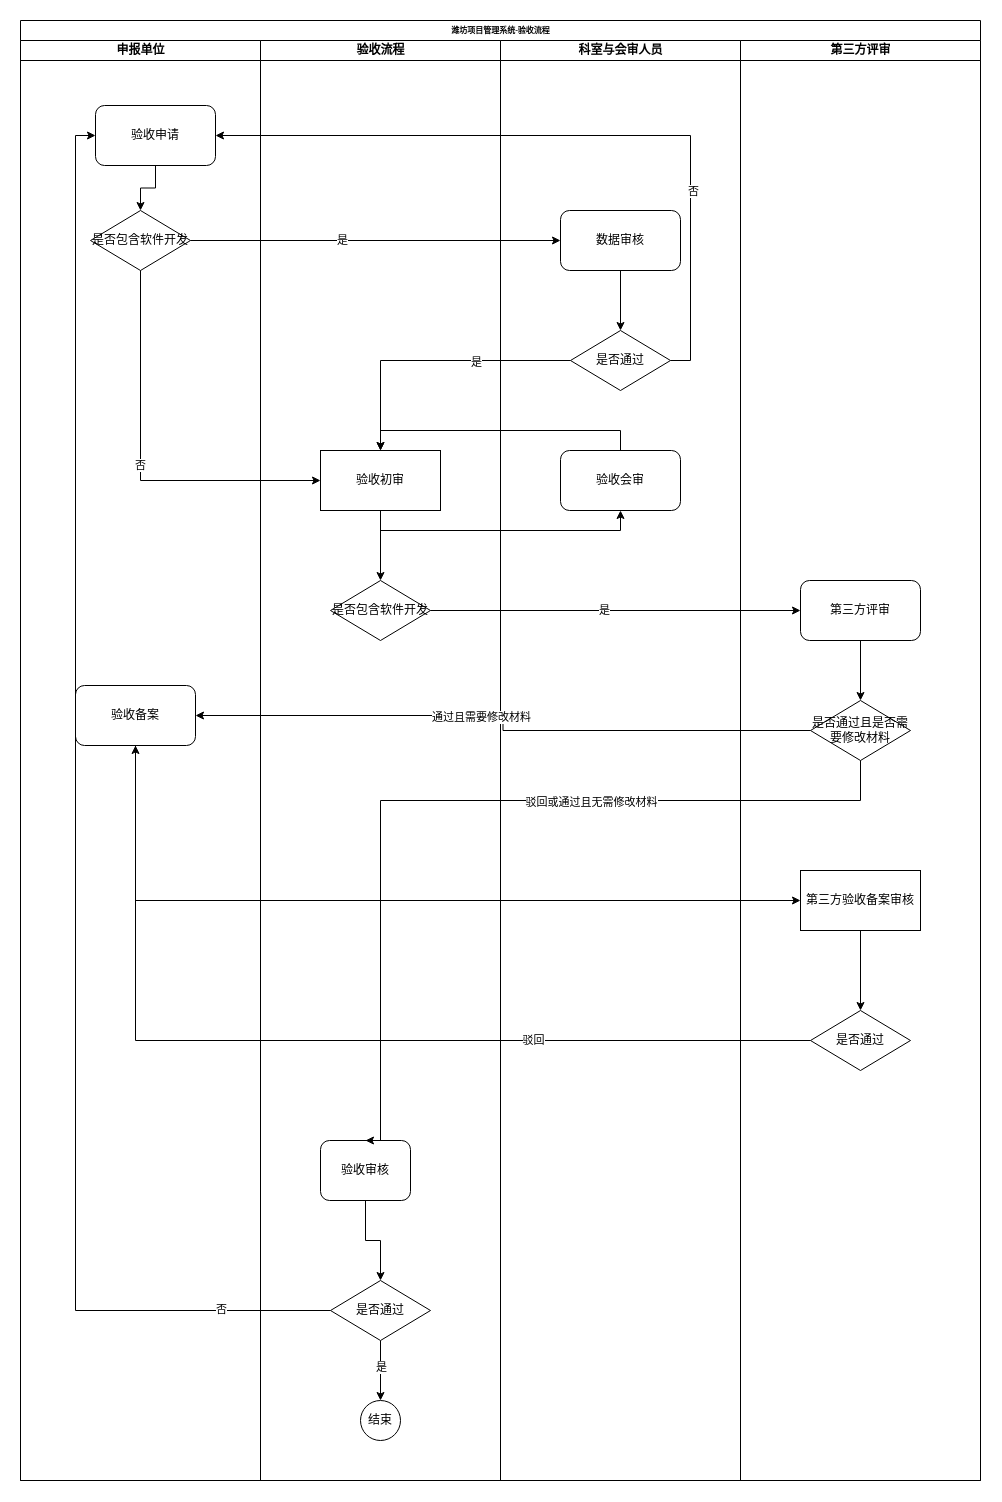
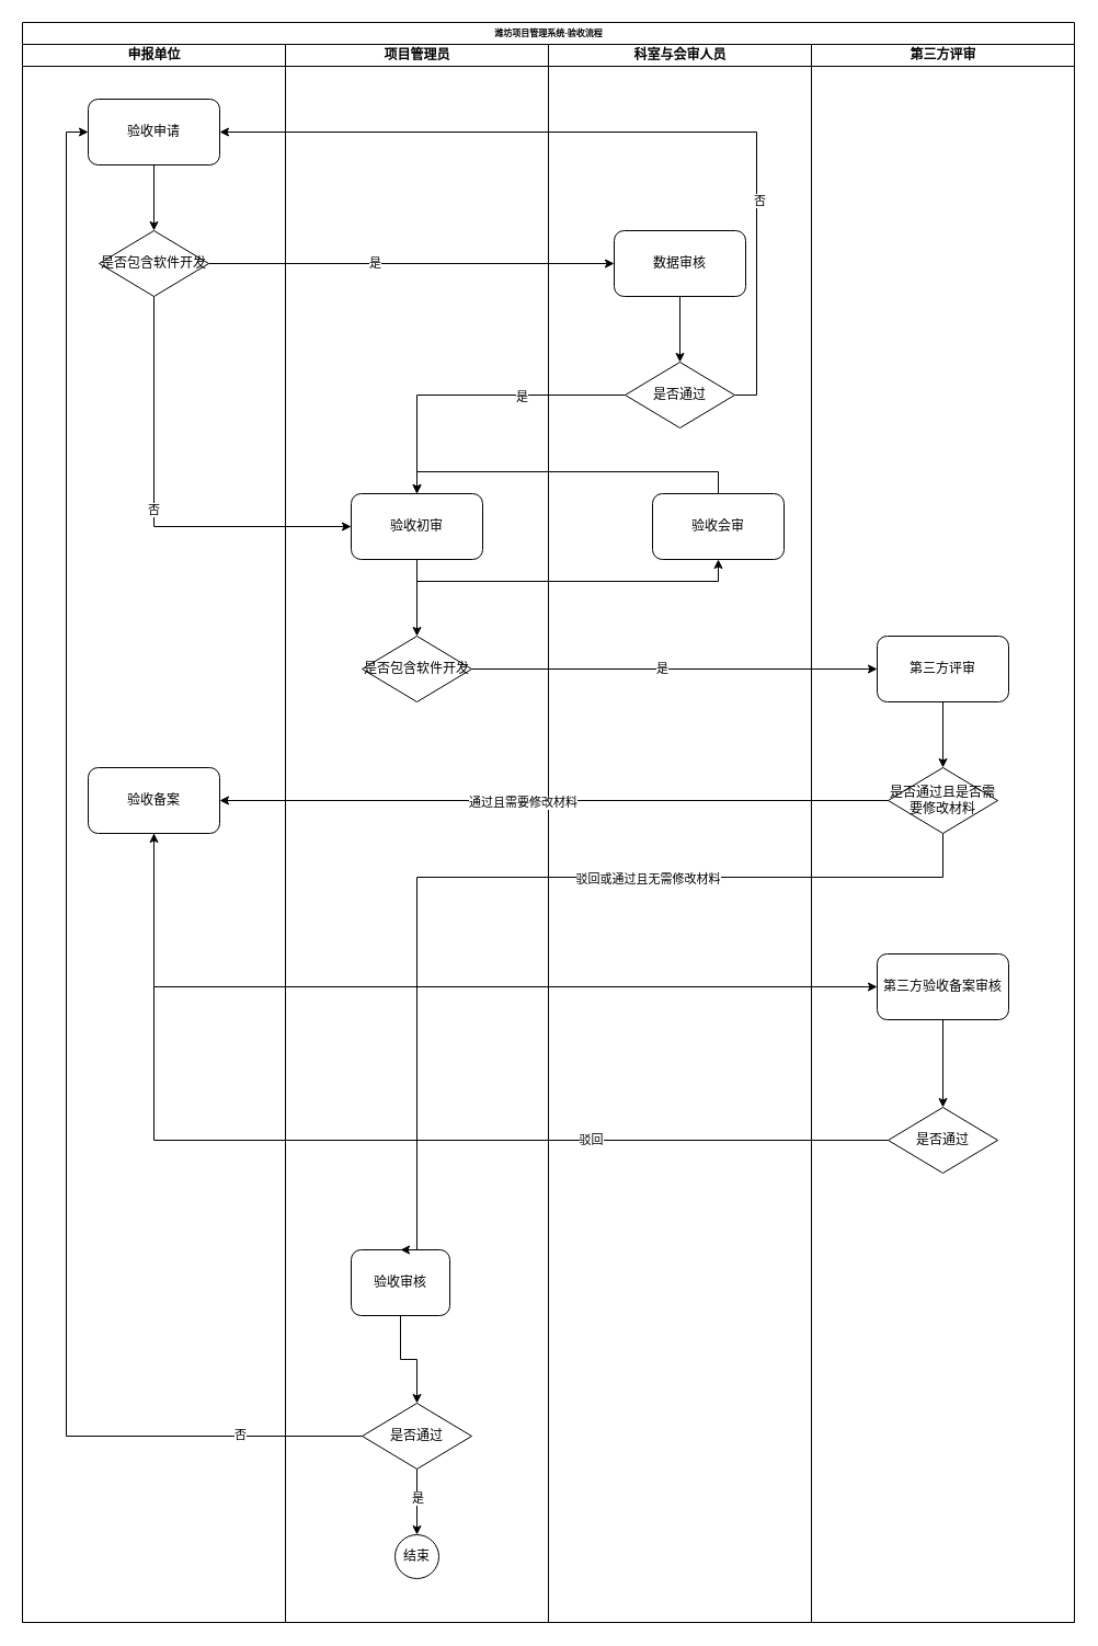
  <mxCell id="0" />
  <mxCell id="1" parent="0" />
  <mxCell id="2" value="潍坊项目管理系统-验收流程" style="swimlane;html=1;childLayout=stackLayout;startSize=20;rounded=0;shadow=0;labelBackgroundColor=none;strokeWidth=1;fontFamily=Verdana;fontSize=8;align=center;" parent="1" vertex="1"><mxGeometry x="20" y="20" width="960" height="1460" as="geometry" /></mxCell>
  <mxCell id="3" value="申报单位" style="swimlane;html=1;startSize=20;" parent="2" vertex="1"><mxGeometry y="20" width="240" height="1440" as="geometry" /></mxCell>
  <mxCell id="4" style="edgeStyle=orthogonalEdgeStyle;rounded=0;orthogonalLoop=1;jettySize=auto;html=1;exitX=0.5;exitY=1;exitDx=0;exitDy=0;" edge="1" parent="3" source="5" target="6"><mxGeometry relative="1" as="geometry" /></mxCell>
- <mxCell id="5" value="验收申请" style="rounded=1;whiteSpace=wrap;html=1;" vertex="1" parent="3"><mxGeometry x="75" y="65" width="120" height="60" as="geometry" /></mxCell>
+ <mxCell id="5" value="验收申请" style="rounded=1;whiteSpace=wrap;html=1;" vertex="1" parent="3"><mxGeometry x="60" y="50" width="120" height="60" as="geometry" /></mxCell>
  <mxCell id="6" value="是否包含软件开发" style="rhombus;whiteSpace=wrap;html=1;" vertex="1" parent="3"><mxGeometry x="70" y="170" width="100" height="60" as="geometry" /></mxCell>
- <mxCell id="7" value="验收备案" style="rounded=1;whiteSpace=wrap;html=1;" vertex="1" parent="3"><mxGeometry x="55" y="645" width="120" height="60" as="geometry" /></mxCell>
- <mxCell id="8" value="验收流程" style="swimlane;html=1;startSize=20;" vertex="1" parent="2"><mxGeometry x="240" y="20" width="240" height="1440" as="geometry" /></mxCell>
+ <mxCell id="7" value="验收备案" style="rounded=1;whiteSpace=wrap;html=1;" vertex="1" parent="3"><mxGeometry x="60" y="660" width="120" height="60" as="geometry" /></mxCell>
+ <mxCell id="8" value="项目管理员" style="swimlane;html=1;startSize=20;" vertex="1" parent="2"><mxGeometry x="240" y="20" width="240" height="1440" as="geometry" /></mxCell>
  <mxCell id="9" style="edgeStyle=orthogonalEdgeStyle;rounded=0;orthogonalLoop=1;jettySize=auto;html=1;exitX=0.5;exitY=1;exitDx=0;exitDy=0;entryX=0.5;entryY=0;entryDx=0;entryDy=0;" edge="1" parent="8" source="10" target="11"><mxGeometry relative="1" as="geometry" /></mxCell>
- <mxCell id="10" value="验收初审" style="whiteSpace=wrap;html=1;rounded=0;" vertex="1" parent="8"><mxGeometry x="60" y="410" width="120" height="60" as="geometry" /></mxCell>
+ <mxCell id="10" value="验收初审" style="rounded=1;whiteSpace=wrap;html=1;" vertex="1" parent="8"><mxGeometry x="60" y="410" width="120" height="60" as="geometry" /></mxCell>
  <mxCell id="11" value="是否包含软件开发" style="rhombus;whiteSpace=wrap;html=1;" vertex="1" parent="8"><mxGeometry x="70" y="540" width="100" height="60" as="geometry" /></mxCell>
  <mxCell id="12" style="edgeStyle=orthogonalEdgeStyle;rounded=0;orthogonalLoop=1;jettySize=auto;html=1;exitX=0.5;exitY=1;exitDx=0;exitDy=0;entryX=0.5;entryY=0;entryDx=0;entryDy=0;" edge="1" parent="8" source="13" target="16"><mxGeometry relative="1" as="geometry" /></mxCell>
  <mxCell id="13" value="验收审核" style="rounded=1;whiteSpace=wrap;html=1;" vertex="1" parent="8"><mxGeometry x="60" y="1100" width="90" height="60" as="geometry" /></mxCell>
  <mxCell id="14" style="edgeStyle=orthogonalEdgeStyle;rounded=0;orthogonalLoop=1;jettySize=auto;html=1;exitX=0.5;exitY=1;exitDx=0;exitDy=0;entryX=0.5;entryY=0;entryDx=0;entryDy=0;" edge="1" parent="8" source="16" target="17"><mxGeometry relative="1" as="geometry" /></mxCell>
  <mxCell id="15" value="是" style="edgeLabel;html=1;align=center;verticalAlign=middle;resizable=0;points=[];" vertex="1" connectable="0" parent="14"><mxGeometry x="-0.133" relative="1" as="geometry"><mxPoint as="offset" /></mxGeometry></mxCell>
  <mxCell id="16" value="是否通过" style="rhombus;whiteSpace=wrap;html=1;" vertex="1" parent="8"><mxGeometry x="70" y="1240" width="100" height="60" as="geometry" /></mxCell>
  <mxCell id="17" value="结束" style="ellipse;whiteSpace=wrap;html=1;aspect=fixed;" vertex="1" parent="8"><mxGeometry x="100" y="1360" width="40" height="40" as="geometry" /></mxCell>
  <mxCell id="18" value="科室与会审人员" style="swimlane;html=1;startSize=20;" vertex="1" parent="2"><mxGeometry x="480" y="20" width="240" height="1440" as="geometry" /></mxCell>
  <mxCell id="19" style="edgeStyle=orthogonalEdgeStyle;rounded=0;orthogonalLoop=1;jettySize=auto;html=1;exitX=0.5;exitY=1;exitDx=0;exitDy=0;" edge="1" parent="18" source="20" target="21"><mxGeometry relative="1" as="geometry" /></mxCell>
  <mxCell id="20" value="数据审核" style="rounded=1;whiteSpace=wrap;html=1;" vertex="1" parent="18"><mxGeometry x="60" y="170" width="120" height="60" as="geometry" /></mxCell>
  <mxCell id="21" value="是否通过" style="rhombus;whiteSpace=wrap;html=1;" vertex="1" parent="18"><mxGeometry x="70" y="290" width="100" height="60" as="geometry" /></mxCell>
- <mxCell id="22" value="验收会审" style="rounded=1;whiteSpace=wrap;html=1;" vertex="1" parent="18"><mxGeometry x="60" y="410" width="120" height="60" as="geometry" /></mxCell>
+ <mxCell id="22" value="验收会审" style="rounded=1;whiteSpace=wrap;html=1;" vertex="1" parent="18"><mxGeometry x="95" y="410" width="120" height="60" as="geometry" /></mxCell>
  <mxCell id="23" style="edgeStyle=orthogonalEdgeStyle;rounded=0;orthogonalLoop=1;jettySize=auto;html=1;exitX=1;exitY=0.5;exitDx=0;exitDy=0;entryX=0;entryY=0.5;entryDx=0;entryDy=0;" edge="1" parent="2" source="6" target="20"><mxGeometry relative="1" as="geometry" /></mxCell>
  <mxCell id="24" value="是" style="edgeLabel;html=1;align=center;verticalAlign=middle;resizable=0;points=[];" vertex="1" connectable="0" parent="23"><mxGeometry x="-0.182" y="1" relative="1" as="geometry"><mxPoint as="offset" /></mxGeometry></mxCell>
  <mxCell id="25" style="edgeStyle=orthogonalEdgeStyle;rounded=0;orthogonalLoop=1;jettySize=auto;html=1;exitX=1;exitY=0.5;exitDx=0;exitDy=0;entryX=1;entryY=0.5;entryDx=0;entryDy=0;" edge="1" parent="2" source="21" target="5"><mxGeometry relative="1" as="geometry" /></mxCell>
  <mxCell id="26" value="否" style="edgeLabel;html=1;align=center;verticalAlign=middle;resizable=0;points=[];" vertex="1" connectable="0" parent="25"><mxGeometry x="-0.472" y="-2" relative="1" as="geometry"><mxPoint as="offset" /></mxGeometry></mxCell>
  <mxCell id="27" value="否" style="edgeStyle=orthogonalEdgeStyle;rounded=0;orthogonalLoop=1;jettySize=auto;html=1;exitX=0.5;exitY=1;exitDx=0;exitDy=0;entryX=0;entryY=0.5;entryDx=0;entryDy=0;" edge="1" parent="2" source="6" target="10"><mxGeometry relative="1" as="geometry" /></mxCell>
  <mxCell id="28" style="edgeStyle=orthogonalEdgeStyle;rounded=0;orthogonalLoop=1;jettySize=auto;html=1;" edge="1" parent="2" source="21" target="10"><mxGeometry relative="1" as="geometry"><Array as="points"><mxPoint x="360" y="340" /></Array></mxGeometry></mxCell>
  <mxCell id="29" value="是" style="edgeLabel;html=1;align=center;verticalAlign=middle;resizable=0;points=[];" vertex="1" connectable="0" parent="28"><mxGeometry x="-0.321" y="1" relative="1" as="geometry"><mxPoint as="offset" /></mxGeometry></mxCell>
  <mxCell id="30" style="edgeStyle=orthogonalEdgeStyle;rounded=0;orthogonalLoop=1;jettySize=auto;html=1;exitX=0.5;exitY=0;exitDx=0;exitDy=0;entryX=0.5;entryY=0;entryDx=0;entryDy=0;" edge="1" parent="2" source="22" target="10"><mxGeometry relative="1" as="geometry" /></mxCell>
  <mxCell id="31" style="edgeStyle=orthogonalEdgeStyle;rounded=0;orthogonalLoop=1;jettySize=auto;html=1;exitX=0.5;exitY=1;exitDx=0;exitDy=0;entryX=0.5;entryY=1;entryDx=0;entryDy=0;" edge="1" parent="2" source="10" target="22"><mxGeometry relative="1" as="geometry" /></mxCell>
  <mxCell id="32" style="edgeStyle=orthogonalEdgeStyle;rounded=0;orthogonalLoop=1;jettySize=auto;html=1;exitX=1;exitY=0.5;exitDx=0;exitDy=0;" edge="1" parent="2" source="11" target="36"><mxGeometry relative="1" as="geometry" /></mxCell>
  <mxCell id="33" value="是" style="edgeLabel;html=1;align=center;verticalAlign=middle;resizable=0;points=[];" vertex="1" connectable="0" parent="32"><mxGeometry x="-0.067" y="1" relative="1" as="geometry"><mxPoint as="offset" /></mxGeometry></mxCell>
  <mxCell id="34" value="第三方评审" style="swimlane;html=1;startSize=20;" vertex="1" parent="2"><mxGeometry x="720" y="20" width="240" height="1440" as="geometry" /></mxCell>
  <mxCell id="35" style="edgeStyle=orthogonalEdgeStyle;rounded=0;orthogonalLoop=1;jettySize=auto;html=1;exitX=0.5;exitY=1;exitDx=0;exitDy=0;entryX=0.5;entryY=0;entryDx=0;entryDy=0;" edge="1" parent="34" source="36" target="37"><mxGeometry relative="1" as="geometry" /></mxCell>
  <mxCell id="36" value="第三方评审" style="rounded=1;whiteSpace=wrap;html=1;" vertex="1" parent="34"><mxGeometry x="60" y="540" width="120" height="60" as="geometry" /></mxCell>
  <mxCell id="37" value="是否通过且是否需要修改材料" style="rhombus;whiteSpace=wrap;html=1;" vertex="1" parent="34"><mxGeometry x="70" y="660" width="100" height="60" as="geometry" /></mxCell>
  <mxCell id="38" style="edgeStyle=orthogonalEdgeStyle;rounded=0;orthogonalLoop=1;jettySize=auto;html=1;exitX=0.5;exitY=1;exitDx=0;exitDy=0;" edge="1" parent="34" source="39" target="40"><mxGeometry relative="1" as="geometry" /></mxCell>
- <mxCell id="39" value="第三方验收备案审核" style="whiteSpace=wrap;html=1;rounded=0;" vertex="1" parent="34"><mxGeometry x="60" y="830" width="120" height="60" as="geometry" /></mxCell>
+ <mxCell id="39" value="第三方验收备案审核" style="rounded=1;whiteSpace=wrap;html=1;" vertex="1" parent="34"><mxGeometry x="60" y="830" width="120" height="60" as="geometry" /></mxCell>
  <mxCell id="40" value="是否通过" style="rhombus;whiteSpace=wrap;html=1;" vertex="1" parent="34"><mxGeometry x="70" y="970" width="100" height="60" as="geometry" /></mxCell>
  <mxCell id="41" style="edgeStyle=orthogonalEdgeStyle;rounded=0;orthogonalLoop=1;jettySize=auto;html=1;exitX=0;exitY=0.5;exitDx=0;exitDy=0;" edge="1" parent="2" source="37" target="7"><mxGeometry relative="1" as="geometry" /></mxCell>
  <mxCell id="42" value="通过且需要修改材料" style="edgeLabel;html=1;align=center;verticalAlign=middle;resizable=0;points=[];" vertex="1" connectable="0" parent="41"><mxGeometry x="0.096" y="1" relative="1" as="geometry"><mxPoint as="offset" /></mxGeometry></mxCell>
  <mxCell id="43" style="edgeStyle=orthogonalEdgeStyle;rounded=0;orthogonalLoop=1;jettySize=auto;html=1;exitX=0.5;exitY=1;exitDx=0;exitDy=0;entryX=0;entryY=0.5;entryDx=0;entryDy=0;" edge="1" parent="2" source="7" target="39"><mxGeometry relative="1" as="geometry" /></mxCell>
  <mxCell id="44" style="edgeStyle=orthogonalEdgeStyle;rounded=0;orthogonalLoop=1;jettySize=auto;html=1;exitX=0;exitY=0.5;exitDx=0;exitDy=0;" edge="1" parent="2" source="40" target="7"><mxGeometry relative="1" as="geometry" /></mxCell>
  <mxCell id="45" value="驳回" style="edgeLabel;html=1;align=center;verticalAlign=middle;resizable=0;points=[];" vertex="1" connectable="0" parent="44"><mxGeometry x="-0.427" y="-1" relative="1" as="geometry"><mxPoint as="offset" /></mxGeometry></mxCell>
  <mxCell id="46" style="edgeStyle=orthogonalEdgeStyle;rounded=0;orthogonalLoop=1;jettySize=auto;html=1;exitX=0.5;exitY=1;exitDx=0;exitDy=0;entryX=0.5;entryY=0;entryDx=0;entryDy=0;" edge="1" parent="2" source="37" target="13"><mxGeometry relative="1" as="geometry"><Array as="points"><mxPoint x="840" y="780" /><mxPoint x="360" y="780" /></Array></mxGeometry></mxCell>
  <mxCell id="47" value="驳回或通过且无需修改材料" style="edgeLabel;html=1;align=center;verticalAlign=middle;resizable=0;points=[];" vertex="1" connectable="0" parent="46"><mxGeometry x="-0.292" y="1" relative="1" as="geometry"><mxPoint as="offset" /></mxGeometry></mxCell>
  <mxCell id="48" style="edgeStyle=orthogonalEdgeStyle;rounded=0;orthogonalLoop=1;jettySize=auto;html=1;exitX=0;exitY=0.5;exitDx=0;exitDy=0;entryX=0;entryY=0.5;entryDx=0;entryDy=0;" edge="1" parent="2" source="16" target="5"><mxGeometry relative="1" as="geometry" /></mxCell>
  <mxCell id="49" value="否" style="edgeLabel;html=1;align=center;verticalAlign=middle;resizable=0;points=[];" vertex="1" connectable="0" parent="48"><mxGeometry x="-0.848" y="-2" relative="1" as="geometry"><mxPoint as="offset" /></mxGeometry></mxCell>
